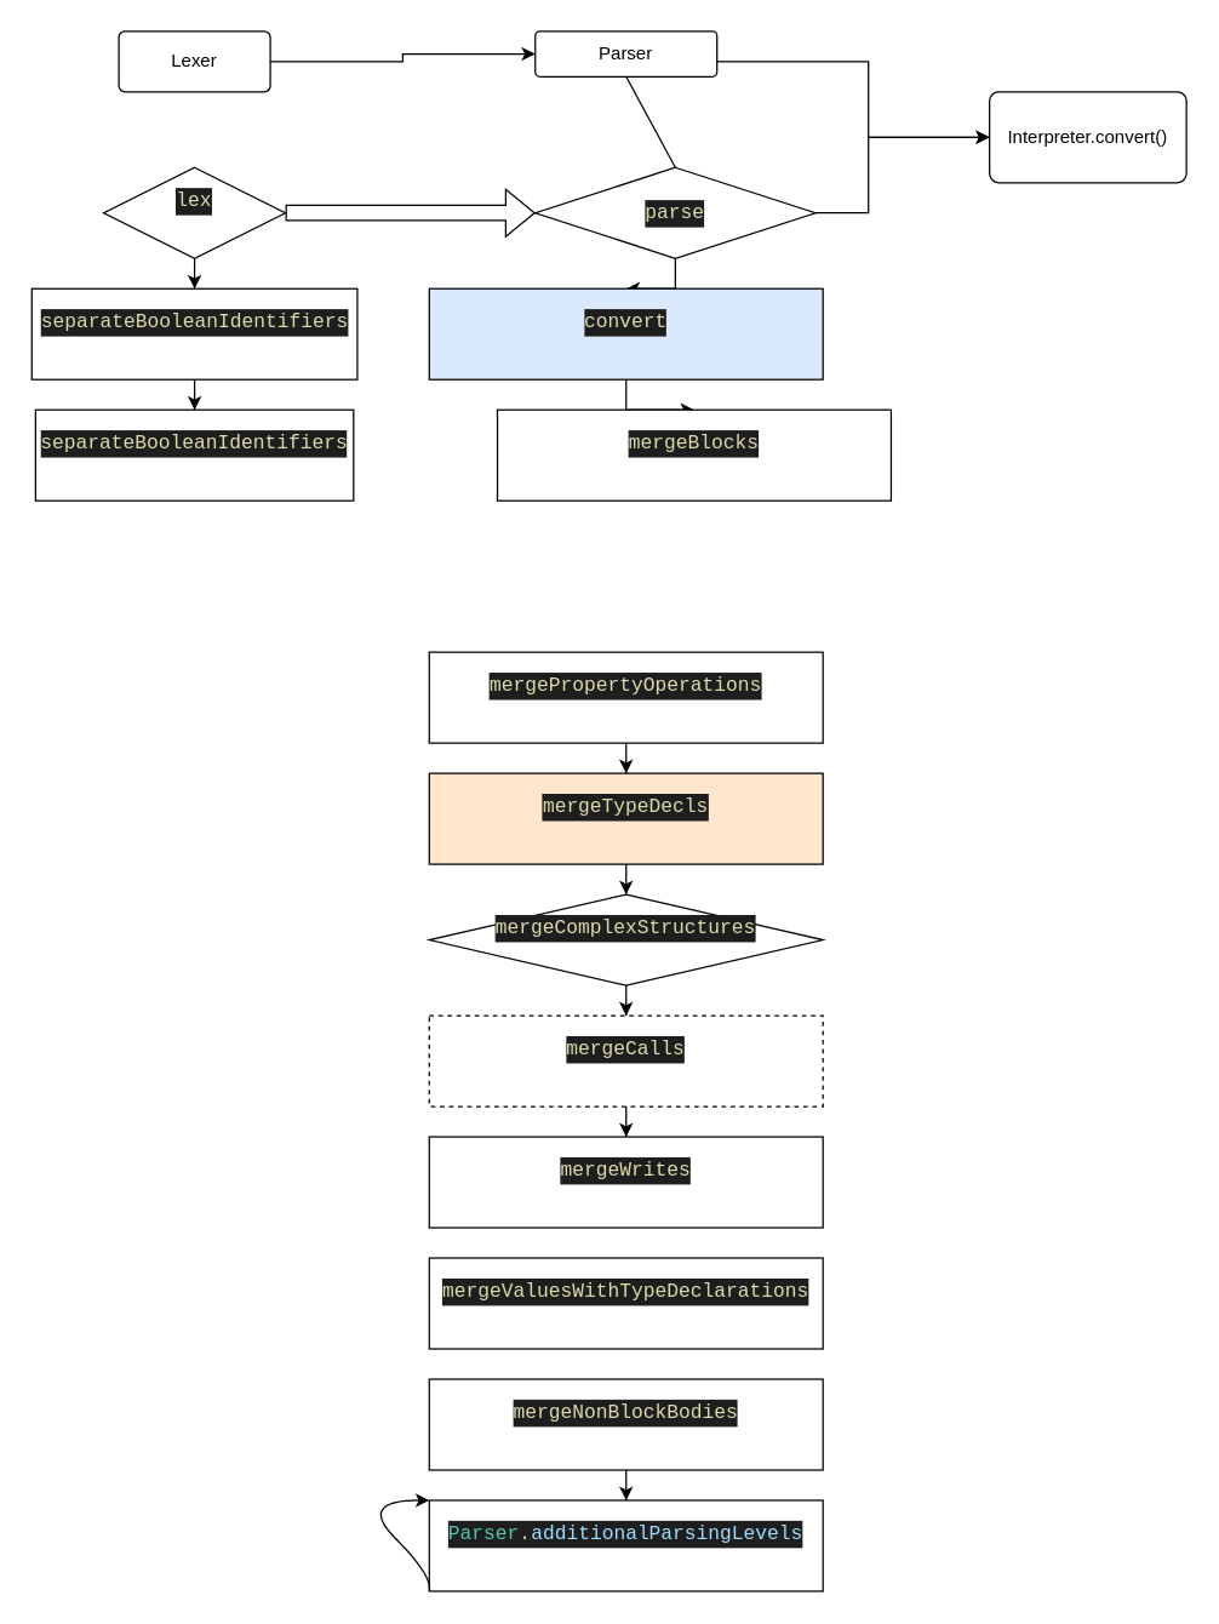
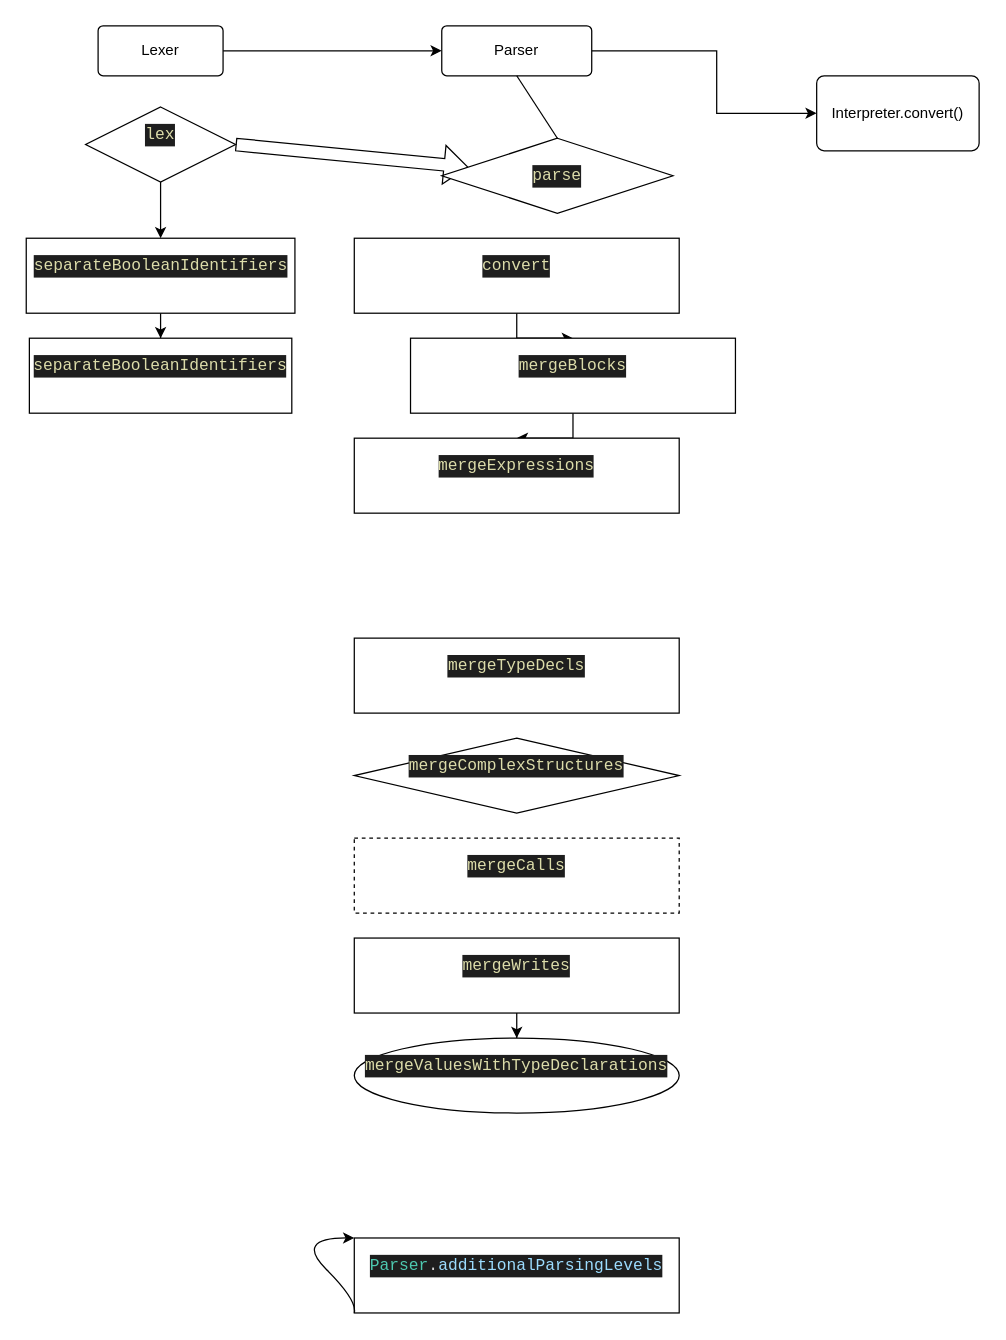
  <mxCell id="0" />
  <mxCell id="1" parent="0" />
  <mxCell id="2" value="" style="edgeStyle=orthogonalEdgeStyle;rounded=0;orthogonalLoop=1;jettySize=auto;html=1;" edge="1" parent="1" source="3" target="5"><mxGeometry relative="1" as="geometry" /></mxCell>
  <mxCell id="3" value="Lexer" style="rounded=1;arcSize=10;whiteSpace=wrap;html=1;align=center;" vertex="1" parent="1"><mxGeometry x="78" y="20" width="100" height="40" as="geometry" /></mxCell>
  <mxCell id="4" value="" style="edgeStyle=orthogonalEdgeStyle;rounded=0;orthogonalLoop=1;jettySize=auto;html=1;" edge="1" parent="1" source="5" target="6"><mxGeometry relative="1" as="geometry"><Array as="points"><mxPoint x="573" y="40" /><mxPoint x="573" y="90" /></Array></mxGeometry></mxCell>
- <mxCell id="5" value="&lt;div&gt;Parser&lt;/div&gt;" style="whiteSpace=wrap;html=1;rounded=1;arcSize=10;" vertex="1" parent="1"><mxGeometry x="353" y="20" width="120" height="30" as="geometry" /></mxCell>
+ <mxCell id="5" value="&lt;div&gt;Parser&lt;/div&gt;" style="whiteSpace=wrap;html=1;rounded=1;arcSize=10;" vertex="1" parent="1"><mxGeometry x="353" y="20" width="120" height="40" as="geometry" /></mxCell>
  <mxCell id="6" value="Interpreter.convert()" style="whiteSpace=wrap;html=1;rounded=1;arcSize=10;" vertex="1" parent="1"><mxGeometry x="653" y="60" width="130" height="60" as="geometry" /></mxCell>
  <mxCell id="7" value="" style="edgeStyle=orthogonalEdgeStyle;rounded=0;orthogonalLoop=1;jettySize=auto;html=1;" edge="1" parent="1" source="8" target="10"><mxGeometry relative="1" as="geometry" /></mxCell>
- <mxCell id="8" value="&#10;&lt;div style=&quot;color: #d4d4d4;background-color: #1e1e1e;font-family: 'Fira Code', Consolas, 'Courier New', monospace;font-weight: normal;font-size: 13px;line-height: 18px;white-space: pre;&quot;&gt;&lt;div&gt;&lt;span style=&quot;color: #dcdcaa;&quot;&gt;lex&lt;/span&gt;&lt;/div&gt;&lt;/div&gt;&#10;&#10;" style="shape=rhombus;perimeter=rhombusPerimeter;whiteSpace=wrap;html=1;align=center;" vertex="1" parent="1"><mxGeometry x="68" y="110" width="120" height="60" as="geometry" /></mxCell>
+ <mxCell id="8" value="&#10;&lt;div style=&quot;color: #d4d4d4;background-color: #1e1e1e;font-family: 'Fira Code', Consolas, 'Courier New', monospace;font-weight: normal;font-size: 13px;line-height: 18px;white-space: pre;&quot;&gt;&lt;div&gt;&lt;span style=&quot;color: #dcdcaa;&quot;&gt;lex&lt;/span&gt;&lt;/div&gt;&lt;/div&gt;&#10;&#10;" style="shape=rhombus;perimeter=rhombusPerimeter;whiteSpace=wrap;html=1;align=center;" vertex="1" parent="1"><mxGeometry x="68" y="85" width="120" height="60" as="geometry" /></mxCell>
  <mxCell id="9" value="" style="edgeStyle=orthogonalEdgeStyle;rounded=0;orthogonalLoop=1;jettySize=auto;html=1;" edge="1" parent="1" source="10" target="11"><mxGeometry relative="1" as="geometry" /></mxCell>
  <mxCell id="10" value="&#10;&lt;div style=&quot;color: #d4d4d4;background-color: #1e1e1e;font-family: 'Fira Code', Consolas, 'Courier New', monospace;font-weight: normal;font-size: 13px;line-height: 18px;white-space: pre;&quot;&gt;&lt;div&gt;&lt;span style=&quot;color: #dcdcaa;&quot;&gt;separateBooleanIdentifiers&lt;/span&gt;&lt;/div&gt;&lt;/div&gt;&#10;&#10;" style="whiteSpace=wrap;html=1;" vertex="1" parent="1"><mxGeometry x="20.5" y="190" width="215" height="60" as="geometry" /></mxCell>
  <mxCell id="11" value="&#10;&lt;div style=&quot;color: #d4d4d4;background-color: #1e1e1e;font-family: 'Fira Code', Consolas, 'Courier New', monospace;font-weight: normal;font-size: 13px;line-height: 18px;white-space: pre;&quot;&gt;&lt;div&gt;&lt;span style=&quot;color: #dcdcaa;&quot;&gt;separateBooleanIdentifiers&lt;/span&gt;&lt;/div&gt;&lt;/div&gt;&#10;&#10;" style="whiteSpace=wrap;html=1;" vertex="1" parent="1"><mxGeometry x="23" y="270" width="210" height="60" as="geometry" /></mxCell>
  <mxCell id="12" value="" style="shape=flexArrow;endArrow=classic;html=1;rounded=0;exitX=1;exitY=0.5;exitDx=0;exitDy=0;" edge="1" parent="1" source="8" target="15"><mxGeometry width="50" height="50" relative="1" as="geometry"><mxPoint x="373" y="340" as="sourcePoint" /><mxPoint x="353" y="140" as="targetPoint" /></mxGeometry></mxCell>
- <mxCell id="13" style="edgeStyle=orthogonalEdgeStyle;rounded=0;orthogonalLoop=1;jettySize=auto;html=1;entryX=0.5;entryY=0;entryDx=0;entryDy=0;" edge="1" parent="1" source="15" target="17"><mxGeometry relative="1" as="geometry" /></mxCell>
- <mxCell id="14" style="edgeStyle=orthogonalEdgeStyle;rounded=0;orthogonalLoop=1;jettySize=auto;html=1;exitX=1;exitY=0.5;exitDx=0;exitDy=0;entryX=0;entryY=0.5;entryDx=0;entryDy=0;" edge="1" parent="1" source="15" target="6"><mxGeometry relative="1" as="geometry"><Array as="points"><mxPoint x="573" y="140" /><mxPoint x="573" y="90" /></Array></mxGeometry></mxCell>
  <mxCell id="15" value="&lt;div style=&quot;color: #d4d4d4;background-color: #1e1e1e;font-family: 'Fira Code', Consolas, 'Courier New', monospace;font-weight: normal;font-size: 13px;line-height: 18px;white-space: pre;&quot;&gt;&lt;div&gt;&lt;span style=&quot;color: #dcdcaa;&quot;&gt;parse&lt;/span&gt;&lt;/div&gt;&lt;/div&gt;" style="shape=rhombus;perimeter=rhombusPerimeter;whiteSpace=wrap;html=1;align=center;" vertex="1" parent="1"><mxGeometry x="353" y="110" width="185" height="60" as="geometry" /></mxCell>
  <mxCell id="16" value="" style="edgeStyle=orthogonalEdgeStyle;rounded=0;orthogonalLoop=1;jettySize=auto;html=1;" edge="1" parent="1" source="17" target="19"><mxGeometry relative="1" as="geometry" /></mxCell>
- <mxCell id="17" value="&#10;&lt;div style=&quot;color: #d4d4d4;background-color: #1e1e1e;font-family: 'Fira Code', Consolas, 'Courier New', monospace;font-weight: normal;font-size: 13px;line-height: 18px;white-space: pre;&quot;&gt;&lt;div&gt;&lt;span style=&quot;color: #dcdcaa;&quot;&gt;convert&lt;/span&gt;&lt;/div&gt;&lt;/div&gt;&#10;&#10;" style="whiteSpace=wrap;html=1;fillColor=#dae8fc;" vertex="1" parent="1"><mxGeometry x="283" y="190" width="260" height="60" as="geometry" /></mxCell>
+ <mxCell id="17" value="&#10;&lt;div style=&quot;color: #d4d4d4;background-color: #1e1e1e;font-family: 'Fira Code', Consolas, 'Courier New', monospace;font-weight: normal;font-size: 13px;line-height: 18px;white-space: pre;&quot;&gt;&lt;div&gt;&lt;span style=&quot;color: #dcdcaa;&quot;&gt;convert&lt;/span&gt;&lt;/div&gt;&lt;/div&gt;&#10;&#10;" style="whiteSpace=wrap;html=1;" vertex="1" parent="1"><mxGeometry x="283" y="190" width="260" height="60" as="geometry" /></mxCell>
+ <mxCell id="18" value="" style="edgeStyle=orthogonalEdgeStyle;rounded=0;orthogonalLoop=1;jettySize=auto;html=1;" edge="1" parent="1" source="19" target="20"><mxGeometry relative="1" as="geometry" /></mxCell>
  <mxCell id="19" value="&#10;&lt;div style=&quot;color: #d4d4d4;background-color: #1e1e1e;font-family: 'Fira Code', Consolas, 'Courier New', monospace;font-weight: normal;font-size: 13px;line-height: 18px;white-space: pre;&quot;&gt;&lt;div&gt;&lt;span style=&quot;color: #dcdcaa;&quot;&gt;mergeBlocks&lt;/span&gt;&lt;/div&gt;&lt;/div&gt;&#10;&#10;" style="whiteSpace=wrap;html=1;" vertex="1" parent="1"><mxGeometry x="328" y="270" width="260" height="60" as="geometry" /></mxCell>
- <mxCell id="21" value="" style="edgeStyle=orthogonalEdgeStyle;rounded=0;orthogonalLoop=1;jettySize=auto;html=1;" edge="1" parent="1" source="22" target="24"><mxGeometry relative="1" as="geometry" /></mxCell>
- <mxCell id="22" value="&#10;&lt;div style=&quot;color: #d4d4d4;background-color: #1e1e1e;font-family: 'Fira Code', Consolas, 'Courier New', monospace;font-weight: normal;font-size: 13px;line-height: 18px;white-space: pre;&quot;&gt;&lt;div&gt;&lt;span style=&quot;color: #dcdcaa;&quot;&gt;mergePropertyOperations&lt;/span&gt;&lt;/div&gt;&lt;/div&gt;&#10;&#10;" style="whiteSpace=wrap;html=1;" vertex="1" parent="1"><mxGeometry x="283" y="430" width="260" height="60" as="geometry" /></mxCell>
- <mxCell id="23" value="" style="edgeStyle=orthogonalEdgeStyle;rounded=0;orthogonalLoop=1;jettySize=auto;html=1;" edge="1" parent="1" source="24" target="26"><mxGeometry relative="1" as="geometry" /></mxCell>
- <mxCell id="24" value="&#10;&lt;div style=&quot;color: #d4d4d4;background-color: #1e1e1e;font-family: 'Fira Code', Consolas, 'Courier New', monospace;font-weight: normal;font-size: 13px;line-height: 18px;white-space: pre;&quot;&gt;&lt;div&gt;&lt;span style=&quot;color: #dcdcaa;&quot;&gt;mergeTypeDecls&lt;/span&gt;&lt;/div&gt;&lt;/div&gt;&#10;&#10;" style="whiteSpace=wrap;html=1;fillColor=#ffe6cc;" vertex="1" parent="1"><mxGeometry x="283" y="510" width="260" height="60" as="geometry" /></mxCell>
- <mxCell id="25" value="" style="edgeStyle=orthogonalEdgeStyle;rounded=0;orthogonalLoop=1;jettySize=auto;html=1;" edge="1" parent="1" source="26" target="28"><mxGeometry relative="1" as="geometry" /></mxCell>
+ <mxCell id="20" value="&#10;&lt;div style=&quot;color: #d4d4d4;background-color: #1e1e1e;font-family: 'Fira Code', Consolas, 'Courier New', monospace;font-weight: normal;font-size: 13px;line-height: 18px;white-space: pre;&quot;&gt;&lt;div&gt;&lt;span style=&quot;color: #dcdcaa;&quot;&gt;mergeExpressions&lt;/span&gt;&lt;/div&gt;&lt;/div&gt;&#10;&#10;" style="whiteSpace=wrap;html=1;" vertex="1" parent="1"><mxGeometry x="283" y="350" width="260" height="60" as="geometry" /></mxCell>
+ <mxCell id="24" value="&#10;&lt;div style=&quot;color: #d4d4d4;background-color: #1e1e1e;font-family: 'Fira Code', Consolas, 'Courier New', monospace;font-weight: normal;font-size: 13px;line-height: 18px;white-space: pre;&quot;&gt;&lt;div&gt;&lt;span style=&quot;color: #dcdcaa;&quot;&gt;mergeTypeDecls&lt;/span&gt;&lt;/div&gt;&lt;/div&gt;&#10;&#10;" style="whiteSpace=wrap;html=1;" vertex="1" parent="1"><mxGeometry x="283" y="510" width="260" height="60" as="geometry" /></mxCell>
  <mxCell id="26" value="&#10;&lt;div style=&quot;color: #d4d4d4;background-color: #1e1e1e;font-family: 'Fira Code', Consolas, 'Courier New', monospace;font-weight: normal;font-size: 13px;line-height: 18px;white-space: pre;&quot;&gt;&lt;div&gt;&lt;span style=&quot;color: #dcdcaa;&quot;&gt;mergeComplexStructures&lt;/span&gt;&lt;/div&gt;&lt;/div&gt;&#10;&#10;" style="rhombus;whiteSpace=wrap;html=1;" vertex="1" parent="1"><mxGeometry x="283" y="590" width="260" height="60" as="geometry" /></mxCell>
- <mxCell id="27" value="" style="edgeStyle=orthogonalEdgeStyle;rounded=0;orthogonalLoop=1;jettySize=auto;html=1;" edge="1" parent="1" source="28" target="30"><mxGeometry relative="1" as="geometry" /></mxCell>
  <mxCell id="28" value="&#10;&lt;div style=&quot;color: #d4d4d4;background-color: #1e1e1e;font-family: 'Fira Code', Consolas, 'Courier New', monospace;font-weight: normal;font-size: 13px;line-height: 18px;white-space: pre;&quot;&gt;&lt;div&gt;&lt;span style=&quot;color: #dcdcaa;&quot;&gt;mergeCalls&lt;/span&gt;&lt;/div&gt;&lt;/div&gt;&#10;&#10;" style="whiteSpace=wrap;html=1;dashed=1;" vertex="1" parent="1"><mxGeometry x="283" y="670" width="260" height="60" as="geometry" /></mxCell>
+ <mxCell id="29" value="" style="edgeStyle=orthogonalEdgeStyle;rounded=0;orthogonalLoop=1;jettySize=auto;html=1;" edge="1" parent="1" source="30" target="31"><mxGeometry relative="1" as="geometry" /></mxCell>
  <mxCell id="30" value="&#10;&lt;div style=&quot;color: #d4d4d4;background-color: #1e1e1e;font-family: 'Fira Code', Consolas, 'Courier New', monospace;font-weight: normal;font-size: 13px;line-height: 18px;white-space: pre;&quot;&gt;&lt;div&gt;&lt;span style=&quot;color: #dcdcaa;&quot;&gt;mergeWrites&lt;/span&gt;&lt;/div&gt;&lt;/div&gt;&#10;&#10;" style="whiteSpace=wrap;html=1;" vertex="1" parent="1"><mxGeometry x="283" y="750" width="260" height="60" as="geometry" /></mxCell>
- <mxCell id="31" value="&#10;&lt;div style=&quot;color: #d4d4d4;background-color: #1e1e1e;font-family: 'Fira Code', Consolas, 'Courier New', monospace;font-weight: normal;font-size: 13px;line-height: 18px;white-space: pre;&quot;&gt;&lt;div&gt;&lt;span style=&quot;color: #dcdcaa;&quot;&gt;mergeValuesWithTypeDeclarations&lt;/span&gt;&lt;/div&gt;&lt;/div&gt;&#10;&#10;" style="whiteSpace=wrap;html=1;" vertex="1" parent="1"><mxGeometry x="283" y="830" width="260" height="60" as="geometry" /></mxCell>
- <mxCell id="32" value="" style="edgeStyle=orthogonalEdgeStyle;rounded=0;orthogonalLoop=1;jettySize=auto;html=1;" edge="1" parent="1" source="33" target="34"><mxGeometry relative="1" as="geometry" /></mxCell>
- <mxCell id="33" value="&#10;&lt;div style=&quot;color: #d4d4d4;background-color: #1e1e1e;font-family: 'Fira Code', Consolas, 'Courier New', monospace;font-weight: normal;font-size: 13px;line-height: 18px;white-space: pre;&quot;&gt;&lt;div&gt;&lt;span style=&quot;color: #dcdcaa;&quot;&gt;mergeNonBlockBodies&lt;/span&gt;&lt;/div&gt;&lt;/div&gt;&#10;&#10;" style="whiteSpace=wrap;html=1;" vertex="1" parent="1"><mxGeometry x="283" y="910" width="260" height="60" as="geometry" /></mxCell>
+ <mxCell id="31" value="&#10;&lt;div style=&quot;color: #d4d4d4;background-color: #1e1e1e;font-family: 'Fira Code', Consolas, 'Courier New', monospace;font-weight: normal;font-size: 13px;line-height: 18px;white-space: pre;&quot;&gt;&lt;div&gt;&lt;span style=&quot;color: #dcdcaa;&quot;&gt;mergeValuesWithTypeDeclarations&lt;/span&gt;&lt;/div&gt;&lt;/div&gt;&#10;&#10;" style="ellipse;whiteSpace=wrap;html=1;" vertex="1" parent="1"><mxGeometry x="283" y="830" width="260" height="60" as="geometry" /></mxCell>
  <mxCell id="34" value="&#10;&lt;div style=&quot;color: #d4d4d4;background-color: #1e1e1e;font-family: 'Fira Code', Consolas, 'Courier New', monospace;font-weight: normal;font-size: 13px;line-height: 18px;white-space: pre;&quot;&gt;&lt;div&gt;&lt;span style=&quot;color: #4ec9b0;&quot;&gt;Parser&lt;/span&gt;&lt;span style=&quot;color: #d4d4d4;&quot;&gt;.&lt;/span&gt;&lt;span style=&quot;color: #9cdcfe;&quot;&gt;additionalParsingLevels&lt;/span&gt;&lt;/div&gt;&lt;/div&gt;&#10;&#10;" style="whiteSpace=wrap;html=1;direction=west;" vertex="1" parent="1"><mxGeometry x="283" y="990" width="260" height="60" as="geometry" /></mxCell>
  <mxCell id="35" value="" style="curved=1;endArrow=classic;html=1;rounded=0;exitX=1;exitY=0;exitDx=0;exitDy=0;entryX=1;entryY=1;entryDx=0;entryDy=0;" edge="1" parent="1" source="34" target="34"><mxGeometry width="50" height="50" relative="1" as="geometry"><mxPoint x="235.5" y="1040" as="sourcePoint" /><mxPoint x="285.5" y="990" as="targetPoint" /><Array as="points"><mxPoint x="285.5" y="1040" /><mxPoint x="235.5" y="990" /></Array></mxGeometry></mxCell>
  <mxCell id="36" value="" style="endArrow=none;html=1;rounded=0;entryX=0.5;entryY=1;entryDx=0;entryDy=0;exitX=0.5;exitY=0;exitDx=0;exitDy=0;" edge="1" parent="1" source="15" target="5"><mxGeometry width="50" height="50" relative="1" as="geometry"><mxPoint x="373" y="390" as="sourcePoint" /><mxPoint x="423" y="340" as="targetPoint" /></mxGeometry></mxCell>
